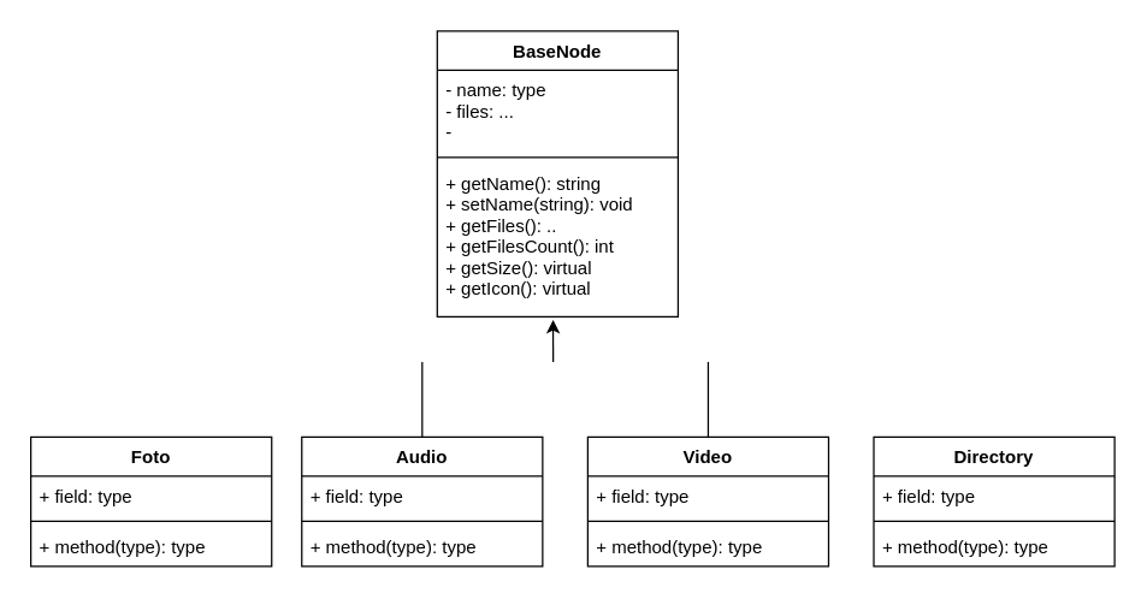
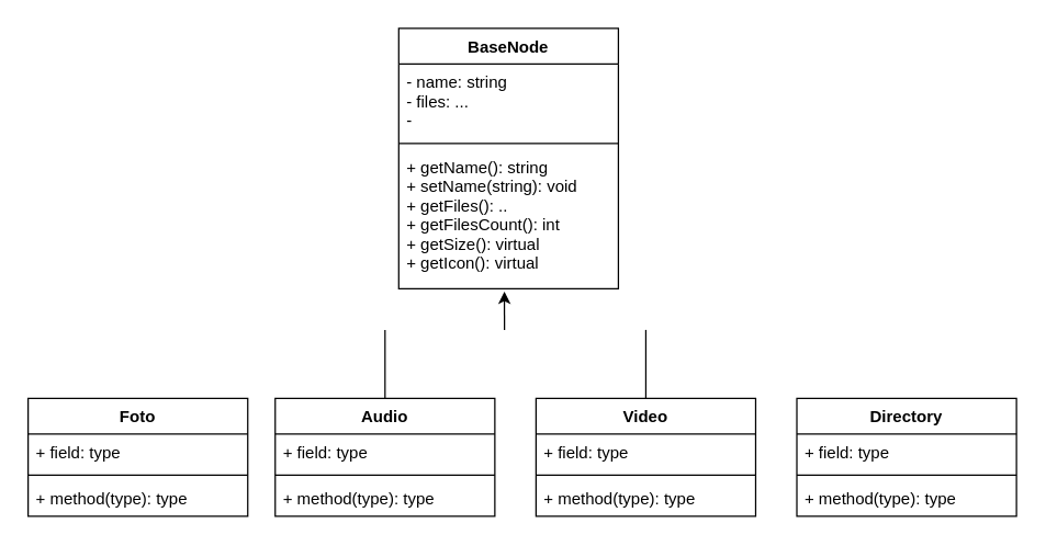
  <mxCell id="0" />
  <mxCell id="1" parent="0" />
  <mxCell id="2" value="BaseNode" style="swimlane;fontStyle=1;align=center;verticalAlign=top;childLayout=stackLayout;horizontal=1;startSize=26;horizontalStack=0;resizeParent=1;resizeParentMax=0;resizeLast=0;collapsible=1;marginBottom=0;" vertex="1" parent="1"><mxGeometry x="290" y="20" width="160" height="190" as="geometry" /></mxCell>
- <mxCell id="3" value="- name: type&#10;- files: ...&#10;- " style="text;strokeColor=none;fillColor=none;align=left;verticalAlign=top;spacingLeft=4;spacingRight=4;overflow=hidden;rotatable=0;points=[[0,0.5],[1,0.5]];portConstraint=eastwest;" vertex="1" parent="2"><mxGeometry y="26" width="160" height="54" as="geometry" /></mxCell>
+ <mxCell id="3" value="- name: string&#10;- files: ...&#10;- " style="text;strokeColor=none;fillColor=none;align=left;verticalAlign=top;spacingLeft=4;spacingRight=4;overflow=hidden;rotatable=0;points=[[0,0.5],[1,0.5]];portConstraint=eastwest;" vertex="1" parent="2"><mxGeometry y="26" width="160" height="54" as="geometry" /></mxCell>
  <mxCell id="4" value="" style="line;strokeWidth=1;fillColor=none;align=left;verticalAlign=middle;spacingTop=-1;spacingLeft=3;spacingRight=3;rotatable=0;labelPosition=right;points=[];portConstraint=eastwest;" vertex="1" parent="2"><mxGeometry y="80" width="160" height="8" as="geometry" /></mxCell>
  <mxCell id="5" value="+ getName(): string&#10;+ setName(string): void&#10;+ getFiles(): ..&#10;+ getFilesCount(): int&#10;+ getSize(): virtual&#10;+ getIcon(): virtual&#10;" style="text;strokeColor=none;fillColor=none;align=left;verticalAlign=top;spacingLeft=4;spacingRight=4;overflow=hidden;rotatable=0;points=[[0,0.5],[1,0.5]];portConstraint=eastwest;" vertex="1" parent="2"><mxGeometry y="88" width="160" height="102" as="geometry" /></mxCell>
  <mxCell id="6" value="Foto" style="swimlane;fontStyle=1;align=center;verticalAlign=top;childLayout=stackLayout;horizontal=1;startSize=26;horizontalStack=0;resizeParent=1;resizeParentMax=0;resizeLast=0;collapsible=1;marginBottom=0;" vertex="1" parent="1"><mxGeometry x="20" y="290" width="160" height="86" as="geometry" /></mxCell>
  <mxCell id="7" value="+ field: type" style="text;strokeColor=none;fillColor=none;align=left;verticalAlign=top;spacingLeft=4;spacingRight=4;overflow=hidden;rotatable=0;points=[[0,0.5],[1,0.5]];portConstraint=eastwest;" vertex="1" parent="6"><mxGeometry y="26" width="160" height="26" as="geometry" /></mxCell>
  <mxCell id="8" value="" style="line;strokeWidth=1;fillColor=none;align=left;verticalAlign=middle;spacingTop=-1;spacingLeft=3;spacingRight=3;rotatable=0;labelPosition=right;points=[];portConstraint=eastwest;" vertex="1" parent="6"><mxGeometry y="52" width="160" height="8" as="geometry" /></mxCell>
  <mxCell id="9" value="+ method(type): type" style="text;strokeColor=none;fillColor=none;align=left;verticalAlign=top;spacingLeft=4;spacingRight=4;overflow=hidden;rotatable=0;points=[[0,0.5],[1,0.5]];portConstraint=eastwest;" vertex="1" parent="6"><mxGeometry y="60" width="160" height="26" as="geometry" /></mxCell>
  <mxCell id="10" value="Audio" style="swimlane;fontStyle=1;align=center;verticalAlign=top;childLayout=stackLayout;horizontal=1;startSize=26;horizontalStack=0;resizeParent=1;resizeParentMax=0;resizeLast=0;collapsible=1;marginBottom=0;" vertex="1" parent="1"><mxGeometry x="200" y="290" width="160" height="86" as="geometry" /></mxCell>
  <mxCell id="11" value="+ field: type" style="text;strokeColor=none;fillColor=none;align=left;verticalAlign=top;spacingLeft=4;spacingRight=4;overflow=hidden;rotatable=0;points=[[0,0.5],[1,0.5]];portConstraint=eastwest;" vertex="1" parent="10"><mxGeometry y="26" width="160" height="26" as="geometry" /></mxCell>
  <mxCell id="12" value="" style="line;strokeWidth=1;fillColor=none;align=left;verticalAlign=middle;spacingTop=-1;spacingLeft=3;spacingRight=3;rotatable=0;labelPosition=right;points=[];portConstraint=eastwest;" vertex="1" parent="10"><mxGeometry y="52" width="160" height="8" as="geometry" /></mxCell>
  <mxCell id="13" value="+ method(type): type" style="text;strokeColor=none;fillColor=none;align=left;verticalAlign=top;spacingLeft=4;spacingRight=4;overflow=hidden;rotatable=0;points=[[0,0.5],[1,0.5]];portConstraint=eastwest;" vertex="1" parent="10"><mxGeometry y="60" width="160" height="26" as="geometry" /></mxCell>
  <mxCell id="14" value="Video" style="swimlane;fontStyle=1;align=center;verticalAlign=top;childLayout=stackLayout;horizontal=1;startSize=26;horizontalStack=0;resizeParent=1;resizeParentMax=0;resizeLast=0;collapsible=1;marginBottom=0;" vertex="1" parent="1"><mxGeometry x="390" y="290" width="160" height="86" as="geometry" /></mxCell>
  <mxCell id="15" value="+ field: type" style="text;strokeColor=none;fillColor=none;align=left;verticalAlign=top;spacingLeft=4;spacingRight=4;overflow=hidden;rotatable=0;points=[[0,0.5],[1,0.5]];portConstraint=eastwest;" vertex="1" parent="14"><mxGeometry y="26" width="160" height="26" as="geometry" /></mxCell>
  <mxCell id="16" value="" style="line;strokeWidth=1;fillColor=none;align=left;verticalAlign=middle;spacingTop=-1;spacingLeft=3;spacingRight=3;rotatable=0;labelPosition=right;points=[];portConstraint=eastwest;" vertex="1" parent="14"><mxGeometry y="52" width="160" height="8" as="geometry" /></mxCell>
  <mxCell id="17" value="+ method(type): type" style="text;strokeColor=none;fillColor=none;align=left;verticalAlign=top;spacingLeft=4;spacingRight=4;overflow=hidden;rotatable=0;points=[[0,0.5],[1,0.5]];portConstraint=eastwest;" vertex="1" parent="14"><mxGeometry y="60" width="160" height="26" as="geometry" /></mxCell>
  <mxCell id="18" value="Directory" style="swimlane;fontStyle=1;align=center;verticalAlign=top;childLayout=stackLayout;horizontal=1;startSize=26;horizontalStack=0;resizeParent=1;resizeParentMax=0;resizeLast=0;collapsible=1;marginBottom=0;" vertex="1" parent="1"><mxGeometry x="580" y="290" width="160" height="86" as="geometry" /></mxCell>
  <mxCell id="19" value="+ field: type" style="text;strokeColor=none;fillColor=none;align=left;verticalAlign=top;spacingLeft=4;spacingRight=4;overflow=hidden;rotatable=0;points=[[0,0.5],[1,0.5]];portConstraint=eastwest;" vertex="1" parent="18"><mxGeometry y="26" width="160" height="26" as="geometry" /></mxCell>
  <mxCell id="20" value="" style="line;strokeWidth=1;fillColor=none;align=left;verticalAlign=middle;spacingTop=-1;spacingLeft=3;spacingRight=3;rotatable=0;labelPosition=right;points=[];portConstraint=eastwest;" vertex="1" parent="18"><mxGeometry y="52" width="160" height="8" as="geometry" /></mxCell>
  <mxCell id="21" value="+ method(type): type" style="text;strokeColor=none;fillColor=none;align=left;verticalAlign=top;spacingLeft=4;spacingRight=4;overflow=hidden;rotatable=0;points=[[0,0.5],[1,0.5]];portConstraint=eastwest;" vertex="1" parent="18"><mxGeometry y="60" width="160" height="26" as="geometry" /></mxCell>
  <mxCell id="22" value="" style="endArrow=classic;html=1;entryX=0.481;entryY=1.02;entryDx=0;entryDy=0;entryPerimeter=0;" edge="1" parent="1" target="5"><mxGeometry width="50" height="50" relative="1" as="geometry"><mxPoint x="367" y="240" as="sourcePoint" /><mxPoint x="40" y="160" as="targetPoint" /></mxGeometry></mxCell>
  <mxCell id="23" value="" style="endArrow=none;startArrow=none;html=1;exitX=0.5;exitY=0;exitDx=0;exitDy=0;startFill=0;endFill=0;" edge="1" parent="1" source="10"><mxGeometry width="50" height="50" relative="1" as="geometry"><mxPoint x="-90" y="230" as="sourcePoint" /><mxPoint x="280" y="240" as="targetPoint" /></mxGeometry></mxCell>
  <mxCell id="24" value="" style="endArrow=none;html=1;entryX=0.5;entryY=0;entryDx=0;entryDy=0;" edge="1" parent="1" target="14"><mxGeometry width="50" height="50" relative="1" as="geometry"><mxPoint x="470" y="240" as="sourcePoint" /><mxPoint x="-110" y="130" as="targetPoint" /></mxGeometry></mxCell>
